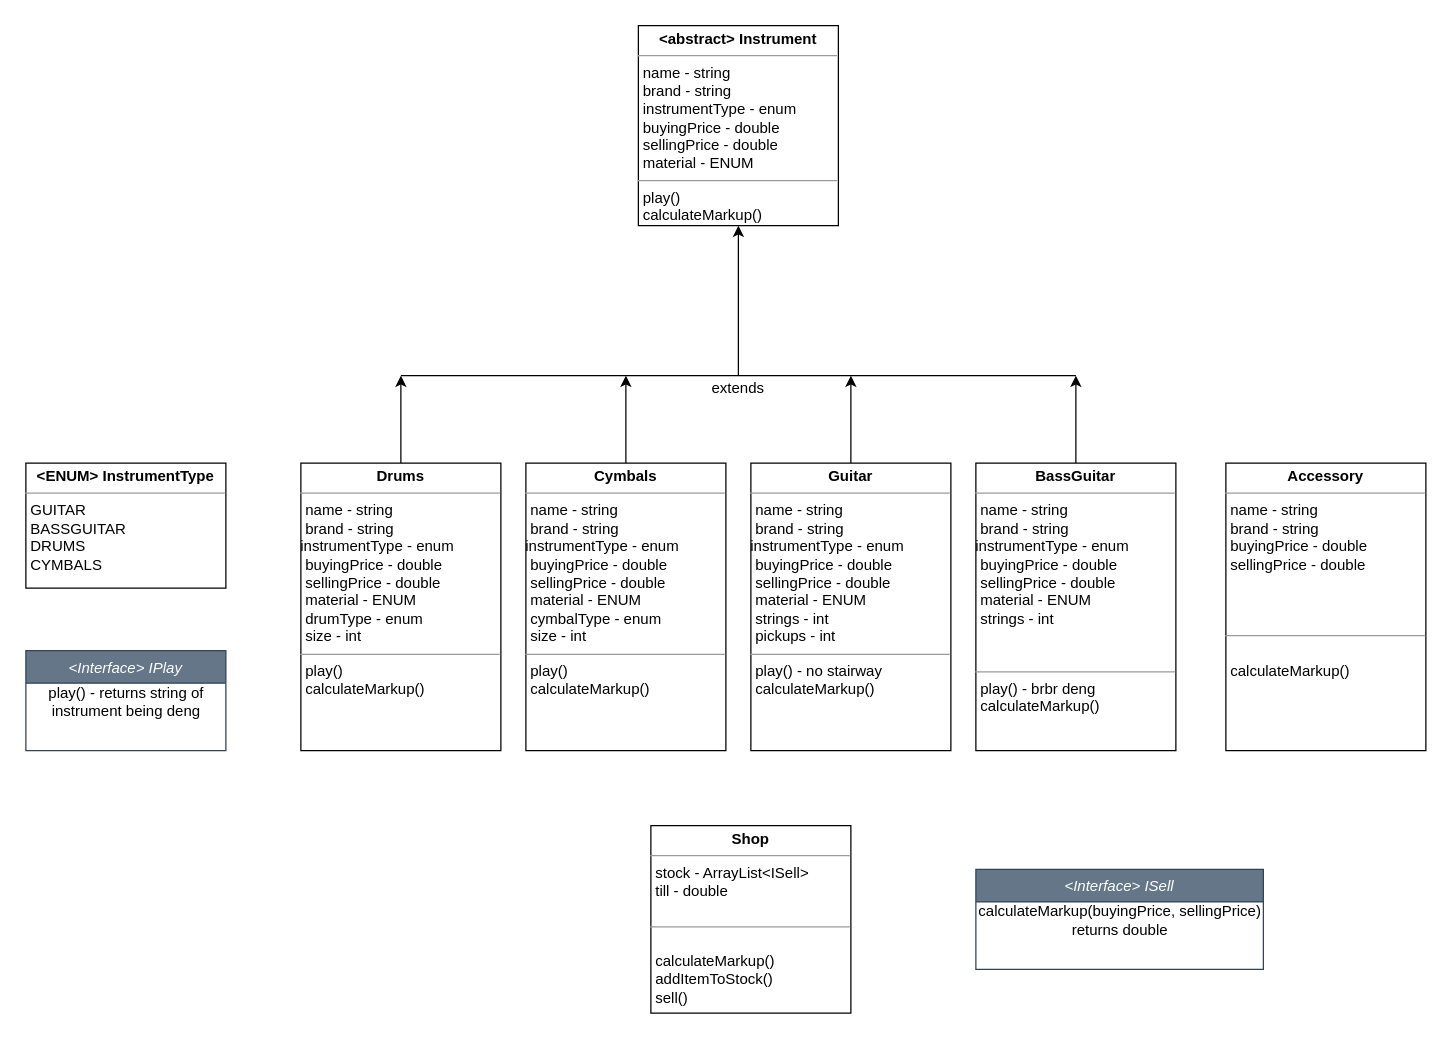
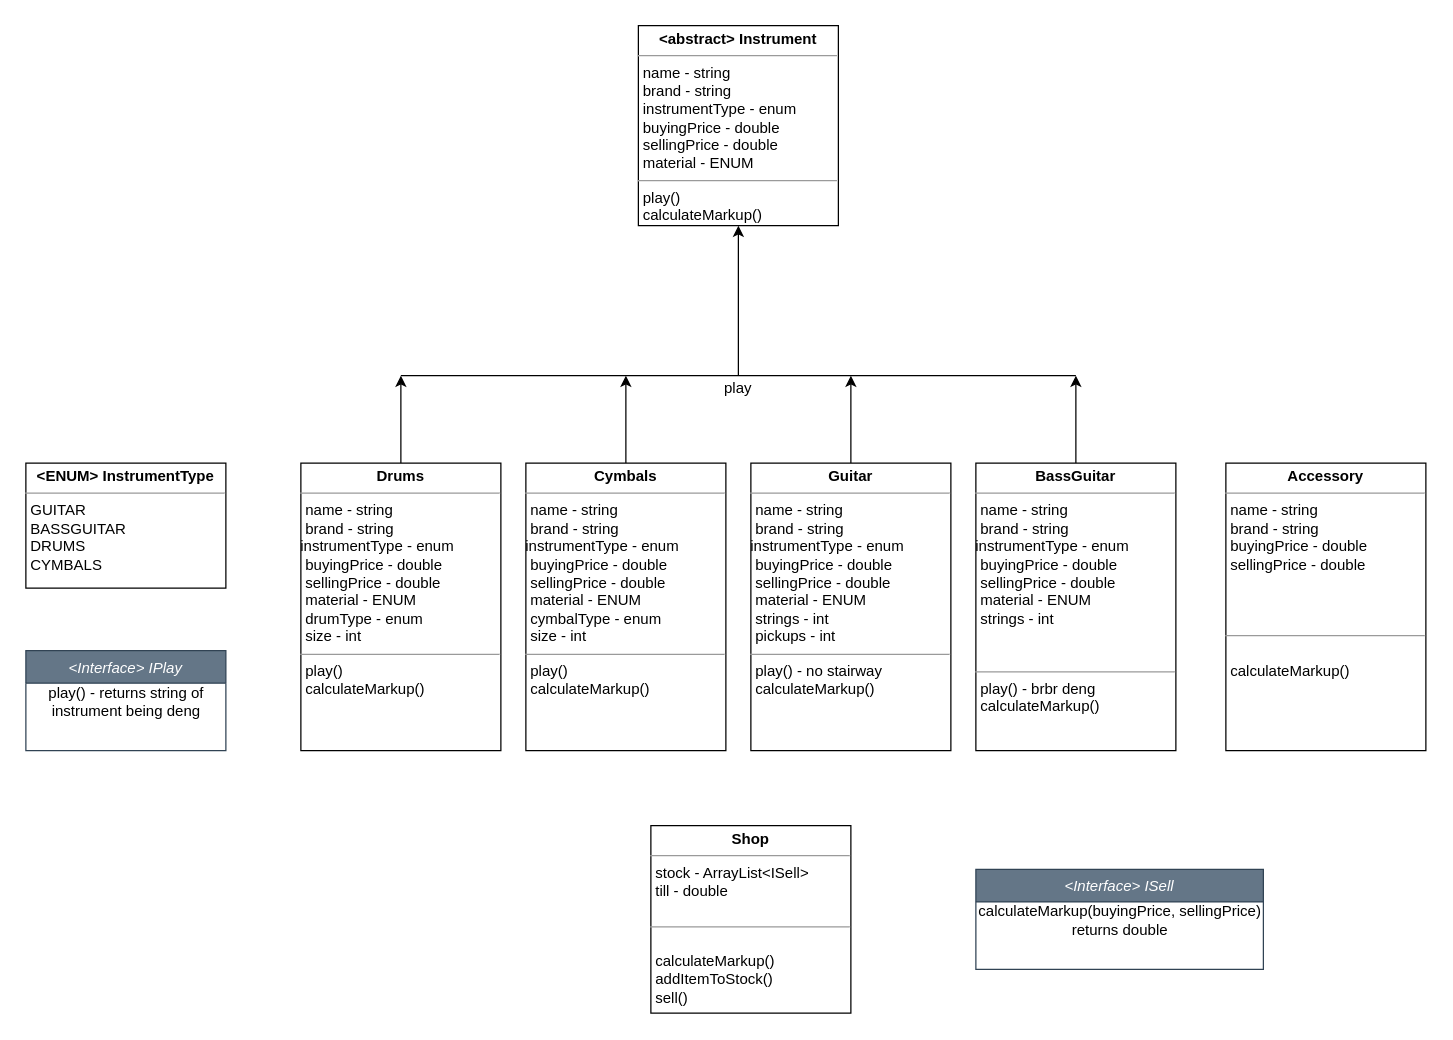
  <mxCell id="0" />
  <mxCell id="1" parent="0" />
  <mxCell id="2" value="&lt;Interface&gt; IPlay" style="swimlane;fontStyle=2;align=center;verticalAlign=top;childLayout=stackLayout;horizontal=1;startSize=26;horizontalStack=0;resizeParent=1;resizeLast=0;collapsible=1;marginBottom=0;rounded=0;shadow=0;strokeWidth=1;glass=0;sketch=0;swimlaneLine=1;fillColor=#647687;strokeColor=#314354;fontColor=#ffffff;" parent="1" vertex="1"><mxGeometry x="20" y="520" width="160" height="80" as="geometry"><mxRectangle x="230" y="140" width="160" height="26" as="alternateBounds" /></mxGeometry></mxCell>
  <mxCell id="3" value="play() - returns string of&lt;br&gt;instrument being deng" style="text;html=1;align=center;verticalAlign=middle;resizable=0;points=[];autosize=1;" vertex="1" parent="2"><mxGeometry y="26" width="160" height="30" as="geometry" /></mxCell>
  <mxCell id="4" value="&lt;Interface&gt; ISell" style="swimlane;fontStyle=2;align=center;verticalAlign=top;childLayout=stackLayout;horizontal=1;startSize=26;horizontalStack=0;resizeParent=1;resizeLast=0;collapsible=1;marginBottom=0;rounded=0;shadow=0;strokeWidth=1;glass=0;sketch=0;swimlaneLine=1;fillColor=#647687;strokeColor=#314354;fontColor=#ffffff;" vertex="1" parent="1"><mxGeometry x="780" y="695" width="230" height="80" as="geometry"><mxRectangle x="230" y="140" width="160" height="26" as="alternateBounds" /></mxGeometry></mxCell>
  <mxCell id="5" value="calculateMarkup(buyingPrice, sellingPrice)&lt;br&gt;returns double" style="text;html=1;align=center;verticalAlign=middle;resizable=0;points=[];autosize=1;" vertex="1" parent="4"><mxGeometry y="26" width="230" height="30" as="geometry" /></mxCell>
  <mxCell id="6" value="&lt;p style=&quot;margin: 0px ; margin-top: 4px ; text-align: center&quot;&gt;&lt;b&gt;&amp;lt;abstract&amp;gt; Instrument&lt;/b&gt;&lt;/p&gt;&lt;hr size=&quot;1&quot;&gt;&lt;p style=&quot;margin: 0px ; margin-left: 4px&quot;&gt;name - string&lt;/p&gt;&lt;p style=&quot;margin: 0px ; margin-left: 4px&quot;&gt;brand - string&lt;/p&gt;&lt;p style=&quot;margin: 0px ; margin-left: 4px&quot;&gt;instrumentType - enum&lt;/p&gt;&lt;p style=&quot;margin: 0px ; margin-left: 4px&quot;&gt;buyingPrice - double&lt;/p&gt;&lt;p style=&quot;margin: 0px ; margin-left: 4px&quot;&gt;sellingPrice - double&lt;/p&gt;&lt;p style=&quot;margin: 0px ; margin-left: 4px&quot;&gt;material - ENUM&lt;/p&gt;&lt;hr size=&quot;1&quot;&gt;&lt;p style=&quot;margin: 0px ; margin-left: 4px&quot;&gt;play()&lt;/p&gt;&lt;p style=&quot;margin: 0px ; margin-left: 4px&quot;&gt;calculateMarkup()&lt;/p&gt;" style="verticalAlign=top;align=left;overflow=fill;fontSize=12;fontFamily=Helvetica;html=1;rounded=0;glass=0;sketch=0;" vertex="1" parent="1"><mxGeometry x="510" y="20" width="160" height="160" as="geometry" /></mxCell>
  <mxCell id="7" value="&lt;p style=&quot;margin: 0px ; margin-top: 4px ; text-align: center&quot;&gt;&lt;b&gt;&amp;lt;ENUM&amp;gt; InstrumentType&lt;/b&gt;&lt;/p&gt;&lt;hr size=&quot;1&quot;&gt;&lt;p style=&quot;margin: 0px ; margin-left: 4px&quot;&gt;GUITAR&lt;/p&gt;&lt;p style=&quot;margin: 0px ; margin-left: 4px&quot;&gt;BASSGUITAR&lt;/p&gt;&lt;p style=&quot;margin: 0px ; margin-left: 4px&quot;&gt;DRUMS&lt;/p&gt;&lt;p style=&quot;margin: 0px ; margin-left: 4px&quot;&gt;CYMBALS&lt;/p&gt;&lt;p style=&quot;margin: 0px ; margin-left: 4px&quot;&gt;&lt;br&gt;&lt;/p&gt;" style="verticalAlign=top;align=left;overflow=fill;fontSize=12;fontFamily=Helvetica;html=1;rounded=0;glass=0;sketch=0;" vertex="1" parent="1"><mxGeometry x="20" y="370" width="160" height="100" as="geometry" /></mxCell>
  <mxCell id="8" style="edgeStyle=orthogonalEdgeStyle;rounded=0;orthogonalLoop=1;jettySize=auto;html=1;" edge="1" parent="1" source="9"><mxGeometry relative="1" as="geometry"><mxPoint x="320" y="300" as="targetPoint" /></mxGeometry></mxCell>
  <mxCell id="9" value="&lt;p style=&quot;margin: 0px ; margin-top: 4px ; text-align: center&quot;&gt;&lt;b&gt;Drums&lt;/b&gt;&lt;/p&gt;&lt;hr size=&quot;1&quot;&gt;&lt;p style=&quot;margin: 0px ; margin-left: 4px&quot;&gt;name - string&lt;/p&gt;&lt;p style=&quot;margin: 0px ; margin-left: 4px&quot;&gt;brand - string&lt;/p&gt;instrumentType&lt;span&gt;&amp;nbsp;- enum&lt;/span&gt;&lt;br&gt;&lt;p style=&quot;margin: 0px ; margin-left: 4px&quot;&gt;buyingPrice - double&lt;/p&gt;&lt;p style=&quot;margin: 0px ; margin-left: 4px&quot;&gt;sellingPrice - double&lt;/p&gt;&lt;p style=&quot;margin: 0px ; margin-left: 4px&quot;&gt;material - ENUM&lt;/p&gt;&lt;p style=&quot;margin: 0px ; margin-left: 4px&quot;&gt;drumType - enum&lt;/p&gt;&lt;p style=&quot;margin: 0px ; margin-left: 4px&quot;&gt;size - int&lt;/p&gt;&lt;hr size=&quot;1&quot;&gt;&lt;p style=&quot;margin: 0px ; margin-left: 4px&quot;&gt;play()&lt;/p&gt;&lt;p style=&quot;margin: 0px ; margin-left: 4px&quot;&gt;calculateMarkup()&lt;/p&gt;" style="verticalAlign=top;align=left;overflow=fill;fontSize=12;fontFamily=Helvetica;html=1;rounded=0;glass=0;sketch=0;" vertex="1" parent="1"><mxGeometry x="240" y="370" width="160" height="230" as="geometry" /></mxCell>
  <mxCell id="10" style="edgeStyle=orthogonalEdgeStyle;rounded=0;orthogonalLoop=1;jettySize=auto;html=1;" edge="1" parent="1" source="11"><mxGeometry relative="1" as="geometry"><mxPoint x="500" y="300" as="targetPoint" /></mxGeometry></mxCell>
  <mxCell id="11" value="&lt;p style=&quot;margin: 0px ; margin-top: 4px ; text-align: center&quot;&gt;&lt;b&gt;Cymbals&lt;/b&gt;&lt;/p&gt;&lt;hr size=&quot;1&quot;&gt;&lt;p style=&quot;margin: 0px ; margin-left: 4px&quot;&gt;name - string&lt;/p&gt;&lt;p style=&quot;margin: 0px ; margin-left: 4px&quot;&gt;brand - string&lt;/p&gt;instrumentType&amp;nbsp;&lt;span&gt;- enum&lt;/span&gt;&lt;br&gt;&lt;p style=&quot;margin: 0px ; margin-left: 4px&quot;&gt;buyingPrice - double&lt;/p&gt;&lt;p style=&quot;margin: 0px ; margin-left: 4px&quot;&gt;sellingPrice - double&lt;/p&gt;&lt;p style=&quot;margin: 0px ; margin-left: 4px&quot;&gt;material - ENUM&lt;/p&gt;&lt;p style=&quot;margin: 0px ; margin-left: 4px&quot;&gt;cymbalType - enum&lt;/p&gt;&lt;p style=&quot;margin: 0px ; margin-left: 4px&quot;&gt;size - int&lt;/p&gt;&lt;hr size=&quot;1&quot;&gt;&lt;p style=&quot;margin: 0px ; margin-left: 4px&quot;&gt;play()&lt;/p&gt;&lt;p style=&quot;margin: 0px ; margin-left: 4px&quot;&gt;calculateMarkup()&lt;/p&gt;" style="verticalAlign=top;align=left;overflow=fill;fontSize=12;fontFamily=Helvetica;html=1;rounded=0;glass=0;sketch=0;" vertex="1" parent="1"><mxGeometry x="420" y="370" width="160" height="230" as="geometry" /></mxCell>
  <mxCell id="12" style="edgeStyle=orthogonalEdgeStyle;rounded=0;orthogonalLoop=1;jettySize=auto;html=1;" edge="1" parent="1" source="13"><mxGeometry relative="1" as="geometry"><mxPoint x="680" y="300" as="targetPoint" /></mxGeometry></mxCell>
  <mxCell id="13" value="&lt;p style=&quot;margin: 0px ; margin-top: 4px ; text-align: center&quot;&gt;&lt;b&gt;Guitar&lt;/b&gt;&lt;/p&gt;&lt;hr size=&quot;1&quot;&gt;&lt;p style=&quot;margin: 0px ; margin-left: 4px&quot;&gt;name - string&lt;/p&gt;&lt;p style=&quot;margin: 0px ; margin-left: 4px&quot;&gt;brand - string&lt;/p&gt;instrumentType&amp;nbsp;&lt;span&gt;- enum&lt;/span&gt;&lt;br&gt;&lt;p style=&quot;margin: 0px ; margin-left: 4px&quot;&gt;buyingPrice - double&lt;/p&gt;&lt;p style=&quot;margin: 0px ; margin-left: 4px&quot;&gt;sellingPrice - double&lt;/p&gt;&lt;p style=&quot;margin: 0px ; margin-left: 4px&quot;&gt;material - ENUM&lt;/p&gt;&lt;p style=&quot;margin: 0px ; margin-left: 4px&quot;&gt;strings - int&lt;/p&gt;&lt;p style=&quot;margin: 0px ; margin-left: 4px&quot;&gt;pickups - int&lt;/p&gt;&lt;hr size=&quot;1&quot;&gt;&lt;p style=&quot;margin: 0px ; margin-left: 4px&quot;&gt;play() - no stairway&lt;/p&gt;&lt;p style=&quot;margin: 0px ; margin-left: 4px&quot;&gt;calculateMarkup()&lt;/p&gt;" style="verticalAlign=top;align=left;overflow=fill;fontSize=12;fontFamily=Helvetica;html=1;rounded=0;glass=0;sketch=0;" vertex="1" parent="1"><mxGeometry x="600" y="370" width="160" height="230" as="geometry" /></mxCell>
  <mxCell id="14" style="edgeStyle=orthogonalEdgeStyle;rounded=0;orthogonalLoop=1;jettySize=auto;html=1;" edge="1" parent="1" source="15"><mxGeometry relative="1" as="geometry"><mxPoint x="860" y="300" as="targetPoint" /></mxGeometry></mxCell>
  <mxCell id="15" value="&lt;p style=&quot;margin: 0px ; margin-top: 4px ; text-align: center&quot;&gt;&lt;b&gt;BassGuitar&lt;/b&gt;&lt;/p&gt;&lt;hr size=&quot;1&quot;&gt;&lt;p style=&quot;margin: 0px ; margin-left: 4px&quot;&gt;name - string&lt;/p&gt;&lt;p style=&quot;margin: 0px ; margin-left: 4px&quot;&gt;brand - string&lt;/p&gt;instrumentType&amp;nbsp;&lt;span&gt;- enum&lt;/span&gt;&lt;br&gt;&lt;p style=&quot;margin: 0px ; margin-left: 4px&quot;&gt;buyingPrice - double&lt;/p&gt;&lt;p style=&quot;margin: 0px ; margin-left: 4px&quot;&gt;sellingPrice - double&lt;/p&gt;&lt;p style=&quot;margin: 0px ; margin-left: 4px&quot;&gt;material - ENUM&lt;/p&gt;&lt;p style=&quot;margin: 0px ; margin-left: 4px&quot;&gt;strings - int&lt;/p&gt;&lt;p style=&quot;margin: 0px ; margin-left: 4px&quot;&gt;&lt;br&gt;&lt;/p&gt;&lt;p style=&quot;margin: 0px ; margin-left: 4px&quot;&gt;&lt;br&gt;&lt;/p&gt;&lt;hr size=&quot;1&quot;&gt;&lt;p style=&quot;margin: 0px ; margin-left: 4px&quot;&gt;play() - brbr deng&lt;/p&gt;&lt;p style=&quot;margin: 0px ; margin-left: 4px&quot;&gt;calculateMarkup()&lt;/p&gt;" style="verticalAlign=top;align=left;overflow=fill;fontSize=12;fontFamily=Helvetica;html=1;rounded=0;glass=0;sketch=0;" vertex="1" parent="1"><mxGeometry x="780" y="370" width="160" height="230" as="geometry" /></mxCell>
  <mxCell id="16" value="" style="endArrow=none;html=1;" edge="1" parent="1"><mxGeometry width="50" height="50" relative="1" as="geometry"><mxPoint x="320" y="300" as="sourcePoint" /><mxPoint x="860" y="300" as="targetPoint" /><Array as="points"><mxPoint x="670" y="300" /></Array></mxGeometry></mxCell>
  <mxCell id="17" value="" style="endArrow=classic;html=1;entryX=0.5;entryY=1;entryDx=0;entryDy=0;" edge="1" parent="1" target="6"><mxGeometry width="50" height="50" relative="1" as="geometry"><mxPoint x="590" y="300" as="sourcePoint" /><mxPoint x="592" y="210" as="targetPoint" /></mxGeometry></mxCell>
- <mxCell id="18" value="extends" style="text;html=1;strokeColor=none;fillColor=none;align=center;verticalAlign=middle;whiteSpace=wrap;rounded=0;glass=0;sketch=0;" vertex="1" parent="1"><mxGeometry x="570" y="300" width="40" height="20" as="geometry" /></mxCell>
+ <mxCell id="18" value="play" style="text;html=1;strokeColor=none;fillColor=none;align=center;verticalAlign=middle;whiteSpace=wrap;rounded=0;glass=0;sketch=0;" vertex="1" parent="1"><mxGeometry x="570" y="300" width="40" height="20" as="geometry" /></mxCell>
  <mxCell id="19" value="&lt;p style=&quot;margin: 0px ; margin-top: 4px ; text-align: center&quot;&gt;&lt;b&gt;Accessory&lt;/b&gt;&lt;/p&gt;&lt;hr size=&quot;1&quot;&gt;&lt;p style=&quot;margin: 0px ; margin-left: 4px&quot;&gt;name - string&lt;/p&gt;&lt;p style=&quot;margin: 0px ; margin-left: 4px&quot;&gt;brand - string&lt;/p&gt;&lt;p style=&quot;margin: 0px ; margin-left: 4px&quot;&gt;buyingPrice - double&lt;/p&gt;&lt;p style=&quot;margin: 0px ; margin-left: 4px&quot;&gt;sellingPrice - double&lt;/p&gt;&lt;p style=&quot;margin: 0px ; margin-left: 4px&quot;&gt;&lt;br&gt;&lt;/p&gt;&lt;p style=&quot;margin: 0px ; margin-left: 4px&quot;&gt;&lt;br&gt;&lt;/p&gt;&lt;p style=&quot;margin: 0px ; margin-left: 4px&quot;&gt;&lt;br&gt;&lt;/p&gt;&lt;hr size=&quot;1&quot;&gt;&lt;p style=&quot;margin: 0px ; margin-left: 4px&quot;&gt;&lt;br&gt;&lt;/p&gt;&lt;p style=&quot;margin: 0px ; margin-left: 4px&quot;&gt;calculateMarkup()&lt;/p&gt;" style="verticalAlign=top;align=left;overflow=fill;fontSize=12;fontFamily=Helvetica;html=1;rounded=0;glass=0;sketch=0;" vertex="1" parent="1"><mxGeometry x="980" y="370" width="160" height="230" as="geometry" /></mxCell>
  <mxCell id="20" value="&lt;p style=&quot;margin: 0px ; margin-top: 4px ; text-align: center&quot;&gt;&lt;b&gt;Shop&lt;/b&gt;&lt;/p&gt;&lt;hr size=&quot;1&quot;&gt;&lt;p style=&quot;margin: 0px ; margin-left: 4px&quot;&gt;stock - ArrayList&amp;lt;ISell&amp;gt;&lt;/p&gt;&lt;p style=&quot;margin: 0px ; margin-left: 4px&quot;&gt;till - double&lt;/p&gt;&lt;p style=&quot;margin: 0px ; margin-left: 4px&quot;&gt;&lt;br&gt;&lt;/p&gt;&lt;hr size=&quot;1&quot;&gt;&lt;p style=&quot;margin: 0px ; margin-left: 4px&quot;&gt;&lt;br&gt;&lt;/p&gt;&lt;p style=&quot;margin: 0px ; margin-left: 4px&quot;&gt;calculateMarkup()&lt;/p&gt;&lt;p style=&quot;margin: 0px ; margin-left: 4px&quot;&gt;addItemToStock()&lt;/p&gt;&lt;p style=&quot;margin: 0px ; margin-left: 4px&quot;&gt;sell()&lt;/p&gt;" style="verticalAlign=top;align=left;overflow=fill;fontSize=12;fontFamily=Helvetica;html=1;rounded=0;glass=0;sketch=0;" vertex="1" parent="1"><mxGeometry x="520" y="660" width="160" height="150" as="geometry" /></mxCell>
